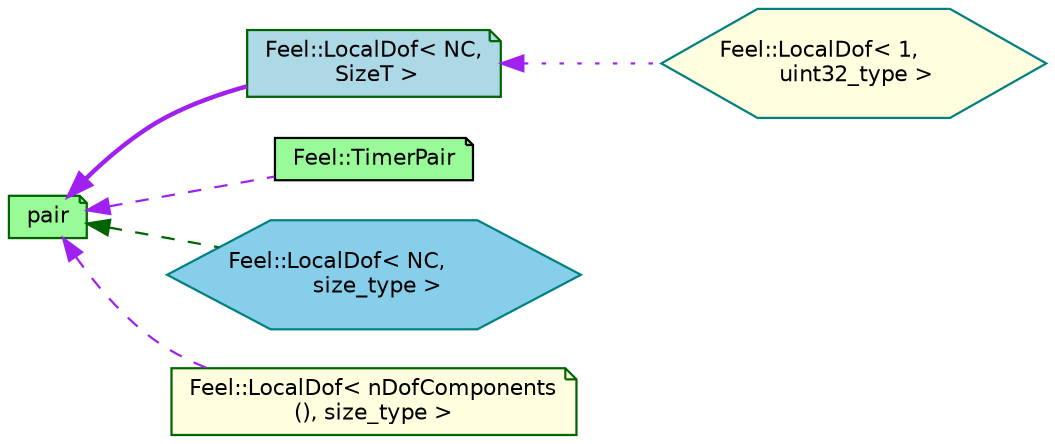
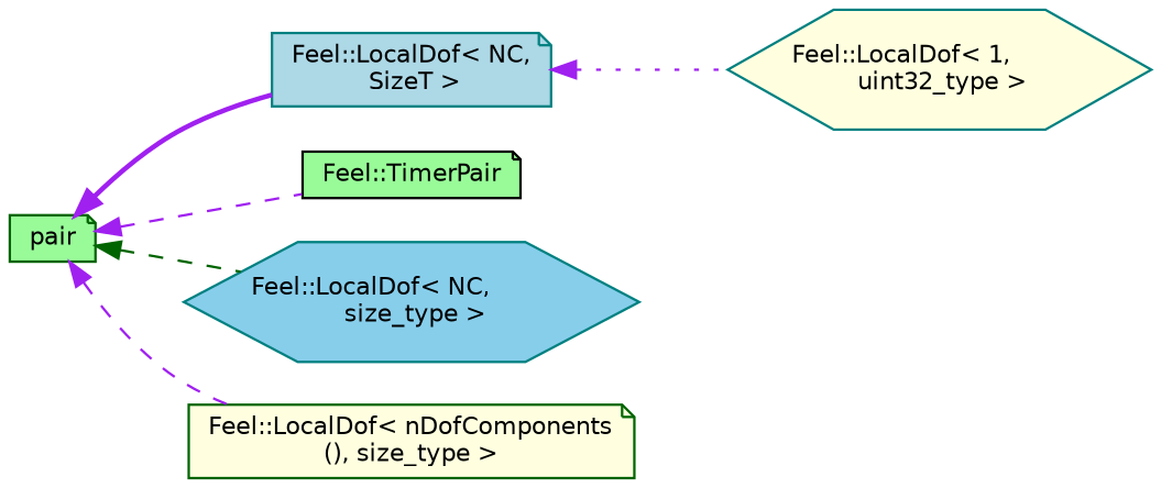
  digraph {
    rankdir=LR
    node [color=teal fillcolor=palegreen fontname=Helvetica fontsize=10 shape=note style=filled]
    edge [color=purple dir=back fontname=Helvetica fontsize=10 labelfontname=Helvetica labelfontsize=10 style=dashed]
    n1 [color=darkgreen height=0.2 label=pair width=0.4]
-   n2 [color=darkgreen fillcolor=lightblue height=0.2 label="Feel::LocalDof\< NC,\l SizeT \>" width=0.4]
+   n2 [fillcolor=lightblue height=0.2 label="Feel::LocalDof\< NC,\l SizeT \>" width=0.4]
    n3 [color=black height=0.2 label="Feel::TimerPair" width=0.4]
    n4 [fillcolor=skyblue height=0.2 label="Feel::LocalDof\< NC,\l size_type \>" shape=hexagon width=0.4]
    n5 [color=darkgreen fillcolor=lightyellow height=0.2 label="Feel::LocalDof\< nDofComponents\l(), size_type \>" width=0.4]
    n6 [fillcolor=lightyellow height=0.2 label="Feel::LocalDof\< 1,\l uint32_type \>" shape=hexagon width=0.4]
    n1 -> n2 [style=bold]
    n1 -> n3
    n1 -> n4 [color=darkgreen]
    n1 -> n5
    n2 -> n6 [style=dotted]
  }
